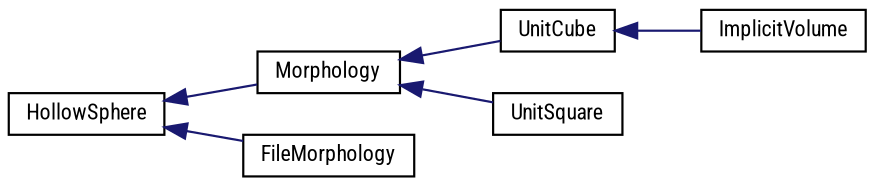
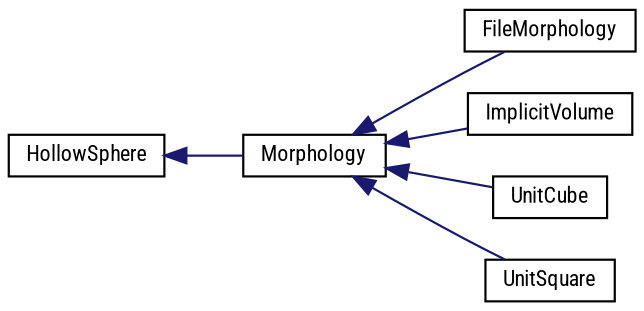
  digraph {
    fontname="Roboto Condensed"
    rankdir=LR
    node [color=black fillcolor=white fontname="Roboto Condensed" fontsize=10 shape=record style=filled]
    edge [color=midnightblue dir=back fontname="Roboto Condensed" fontsize=10 labelfontname=Helvetica labelfontsize=10 style=solid]
    n1 [height=0.2 label=Morphology width=0.4]
    n2 [height=0.2 label=FileMorphology width=0.4]
    n3 [height=0.2 label=ImplicitVolume width=0.4]
    n4 [height=0.2 label=UnitCube width=0.4]
    n5 [height=0.2 label=UnitSquare width=0.4]
    n6 [height=0.2 label=HollowSphere width=0.4]
-   n6 -> n2
-   n4 -> n3
+   n1 -> n2
+   n1 -> n3
    n1 -> n4
    n1 -> n5
    n6 -> n1
  }
